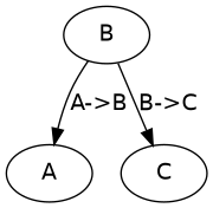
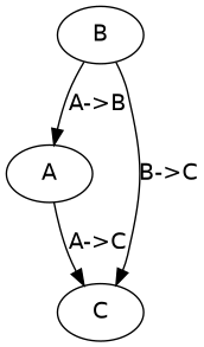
  strict digraph {
    fontname="DejaVu Sans"
    node [fontname="DejaVu Sans"]
    edge [fontname="DejaVu Sans"]
    n1 [label=A]
    n2 [label=C]
    n3 [label=B]
+   n1 -> n2 [label="A->C"]
    n3 -> n1 [label="A->B"]
    n3 -> n2 [label="B->C"]
  }
